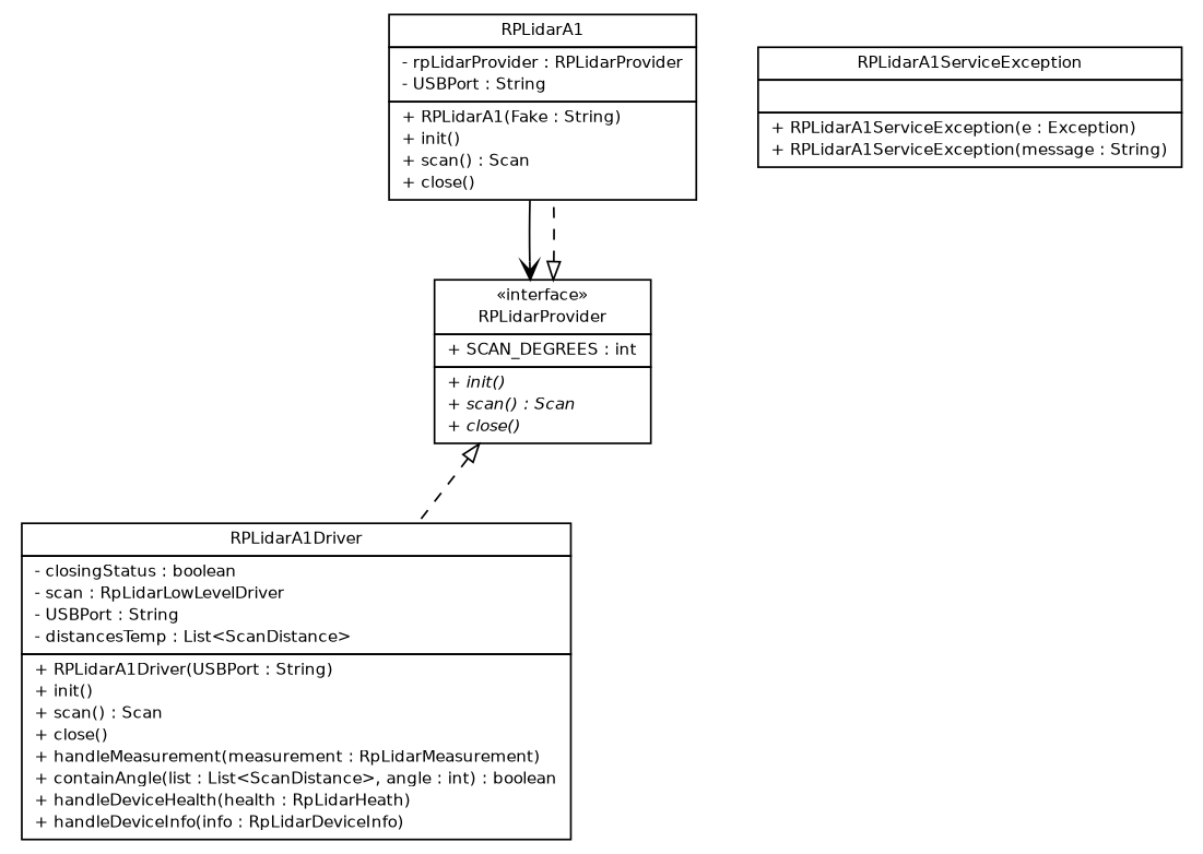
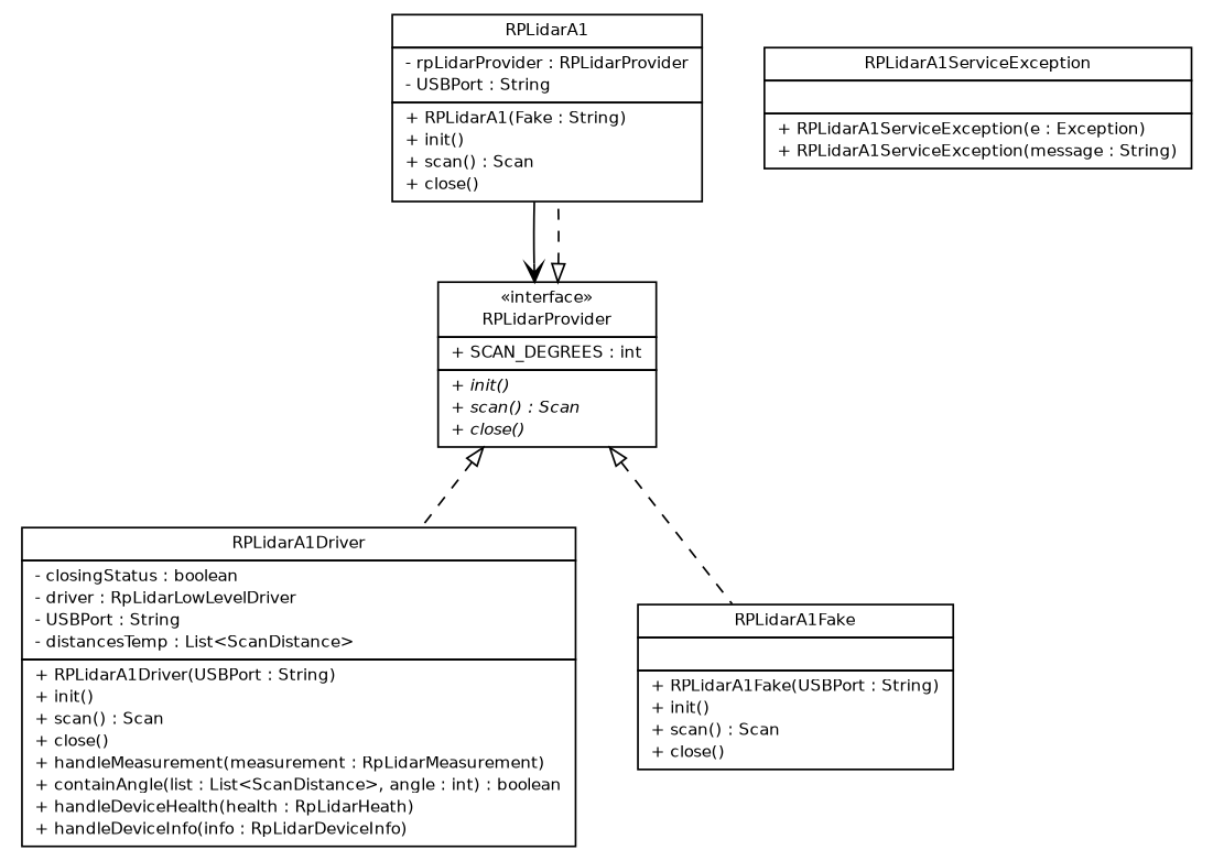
  digraph {
    nodesep=0.25
    ranksep=0.5
    node [fontcolor=black fontname=Helvetica fontsize=9.0 shape=plaintext]
    edge [fontname=Helvetica fontsize=10 headport=p labelfontname=Helvetica labelfontsize=10 tailport=p arrowtail=empty dir=back style=dashed]
    n1 [label=<<table title="ev3dev.sensors.slamtec.RPLidarA1" border="0" cellborder="1" cellspacing="0" cellpadding="2" port="p" href="./RPLidarA1.html"> 		<tr><td><table border="0" cellspacing="0" cellpadding="1"> <tr><td align="center" balign="center"> RPLidarA1 </td></tr> 		</table></td></tr> 		<tr><td><table border="0" cellspacing="0" cellpadding="1"> <tr><td align="left" balign="left"> - rpLidarProvider : RPLidarProvider </td></tr> <tr><td align="left" balign="left"> - USBPort : String </td></tr> 		</table></td></tr> 		<tr><td><table border="0" cellspacing="0" cellpadding="1"> <tr><td align="left" balign="left"> + RPLidarA1(Fake : String) </td></tr> <tr><td align="left" balign="left"> + init() </td></tr> <tr><td align="left" balign="left"> + scan() : Scan </td></tr> <tr><td align="left" balign="left"> + close() </td></tr> 		</table></td></tr> 		</table>>]
    n2 [label=<<table title="ev3dev.sensors.slamtec.RPLidarProvider" border="0" cellborder="1" cellspacing="0" cellpadding="2" port="p" href="./RPLidarProvider.html"> 		<tr><td><table border="0" cellspacing="0" cellpadding="1"> <tr><td align="center" balign="center"> &#171;interface&#187; </td></tr> <tr><td align="center" balign="center"> RPLidarProvider </td></tr> 		</table></td></tr> 		<tr><td><table border="0" cellspacing="0" cellpadding="1"> <tr><td align="left" balign="left"> + SCAN_DEGREES : int </td></tr> 		</table></td></tr> 		<tr><td><table border="0" cellspacing="0" cellpadding="1"> <tr><td align="left" balign="left"><font face="Helvetica-Oblique" point-size="9.0"> + init() </font></td></tr> <tr><td align="left" balign="left"><font face="Helvetica-Oblique" point-size="9.0"> + scan() : Scan </font></td></tr> <tr><td align="left" balign="left"><font face="Helvetica-Oblique" point-size="9.0"> + close() </font></td></tr> 		</table></td></tr> 		</table>>]
-   n3 [label=<<table title="ev3dev.sensors.slamtec.RPLidarA1Driver" border="0" cellborder="1" cellspacing="0" cellpadding="2" port="p" href="./RPLidarA1Driver.html"> 		<tr><td><table border="0" cellspacing="0" cellpadding="1"> <tr><td align="center" balign="center"> RPLidarA1Driver </td></tr> 		</table></td></tr> 		<tr><td><table border="0" cellspacing="0" cellpadding="1"> <tr><td align="left" balign="left"> - closingStatus : boolean </td></tr> <tr><td align="left" balign="left"> - scan : RpLidarLowLevelDriver </td></tr> <tr><td align="left" balign="left"> - USBPort : String </td></tr> <tr><td align="left" balign="left"> - distancesTemp : List&lt;ScanDistance&gt; </td></tr> 		</table></td></tr> 		<tr><td><table border="0" cellspacing="0" cellpadding="1"> <tr><td align="left" balign="left"> + RPLidarA1Driver(USBPort : String) </td></tr> <tr><td align="left" balign="left"> + init() </td></tr> <tr><td align="left" balign="left"> + scan() : Scan </td></tr> <tr><td align="left" balign="left"> + close() </td></tr> <tr><td align="left" balign="left"> + handleMeasurement(measurement : RpLidarMeasurement) </td></tr> <tr><td align="left" balign="left"> + containAngle(list : List&lt;ScanDistance&gt;, angle : int) : boolean </td></tr> <tr><td align="left" balign="left"> + handleDeviceHealth(health : RpLidarHeath) </td></tr> <tr><td align="left" balign="left"> + handleDeviceInfo(info : RpLidarDeviceInfo) </td></tr> 		</table></td></tr> 		</table>>]
+   n3 [label=<<table title="ev3dev.sensors.slamtec.RPLidarA1Driver" border="0" cellborder="1" cellspacing="0" cellpadding="2" port="p" href="./RPLidarA1Driver.html"> 		<tr><td><table border="0" cellspacing="0" cellpadding="1"> <tr><td align="center" balign="center"> RPLidarA1Driver </td></tr> 		</table></td></tr> 		<tr><td><table border="0" cellspacing="0" cellpadding="1"> <tr><td align="left" balign="left"> - closingStatus : boolean </td></tr> <tr><td align="left" balign="left"> - driver : RpLidarLowLevelDriver </td></tr> <tr><td align="left" balign="left"> - USBPort : String </td></tr> <tr><td align="left" balign="left"> - distancesTemp : List&lt;ScanDistance&gt; </td></tr> 		</table></td></tr> 		<tr><td><table border="0" cellspacing="0" cellpadding="1"> <tr><td align="left" balign="left"> + RPLidarA1Driver(USBPort : String) </td></tr> <tr><td align="left" balign="left"> + init() </td></tr> <tr><td align="left" balign="left"> + scan() : Scan </td></tr> <tr><td align="left" balign="left"> + close() </td></tr> <tr><td align="left" balign="left"> + handleMeasurement(measurement : RpLidarMeasurement) </td></tr> <tr><td align="left" balign="left"> + containAngle(list : List&lt;ScanDistance&gt;, angle : int) : boolean </td></tr> <tr><td align="left" balign="left"> + handleDeviceHealth(health : RpLidarHeath) </td></tr> <tr><td align="left" balign="left"> + handleDeviceInfo(info : RpLidarDeviceInfo) </td></tr> 		</table></td></tr> 		</table>>]
+   n4 [label=<<table title="ev3dev.sensors.slamtec.RPLidarA1Fake" border="0" cellborder="1" cellspacing="0" cellpadding="2" port="p" href="./RPLidarA1Fake.html"> 		<tr><td><table border="0" cellspacing="0" cellpadding="1"> <tr><td align="center" balign="center"> RPLidarA1Fake </td></tr> 		</table></td></tr> 		<tr><td><table border="0" cellspacing="0" cellpadding="1"> <tr><td align="left" balign="left">  </td></tr> 		</table></td></tr> 		<tr><td><table border="0" cellspacing="0" cellpadding="1"> <tr><td align="left" balign="left"> + RPLidarA1Fake(USBPort : String) </td></tr> <tr><td align="left" balign="left"> + init() </td></tr> <tr><td align="left" balign="left"> + scan() : Scan </td></tr> <tr><td align="left" balign="left"> + close() </td></tr> 		</table></td></tr> 		</table>>]
    n5 [label=<<table title="ev3dev.sensors.slamtec.RPLidarA1ServiceException" border="0" cellborder="1" cellspacing="0" cellpadding="2" port="p" href="./RPLidarA1ServiceException.html"> 		<tr><td><table border="0" cellspacing="0" cellpadding="1"> <tr><td align="center" balign="center"> RPLidarA1ServiceException </td></tr> 		</table></td></tr> 		<tr><td><table border="0" cellspacing="0" cellpadding="1"> <tr><td align="left" balign="left">  </td></tr> 		</table></td></tr> 		<tr><td><table border="0" cellspacing="0" cellpadding="1"> <tr><td align="left" balign="left"> + RPLidarA1ServiceException(e : Exception) </td></tr> <tr><td align="left" balign="left"> + RPLidarA1ServiceException(message : String) </td></tr> 		</table></td></tr> 		</table>>]
    n1 -> n2 [arrowhead=open color=black fontcolor=black fontsize=10.0 arrowtail="" dir="" style=""]
    n2 -> n1
    n2 -> n3
+   n2 -> n4
  }
